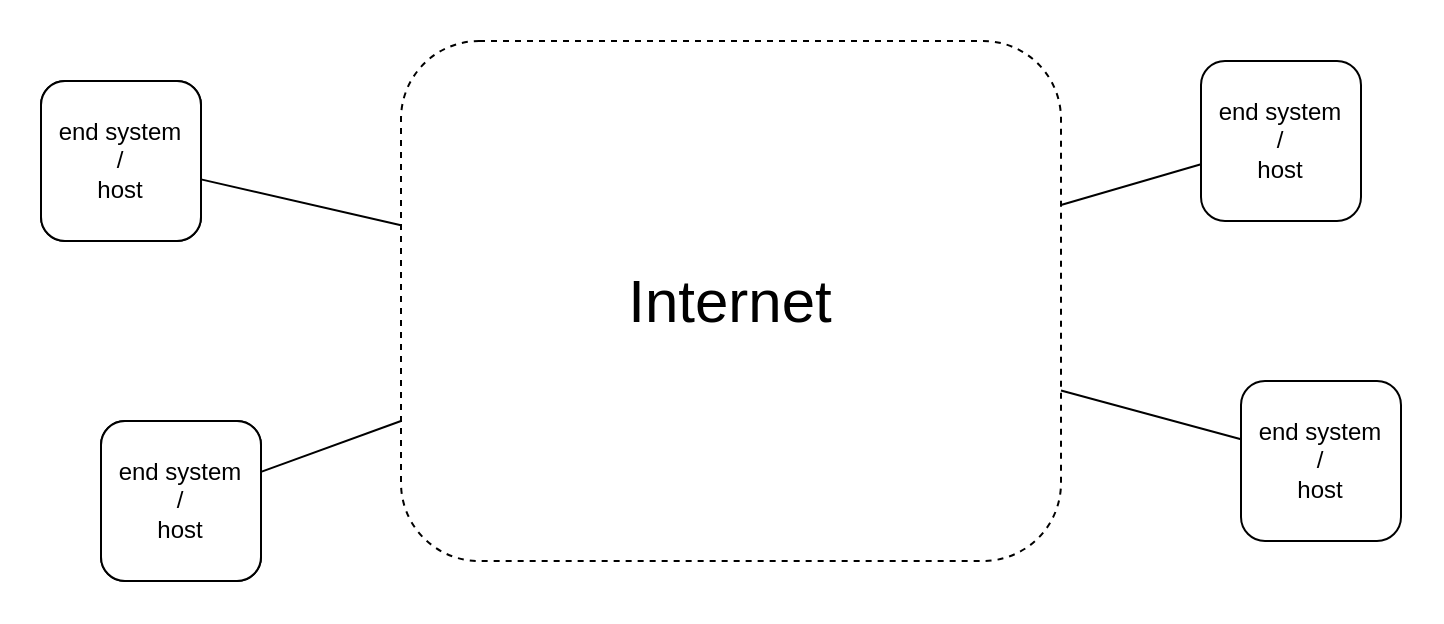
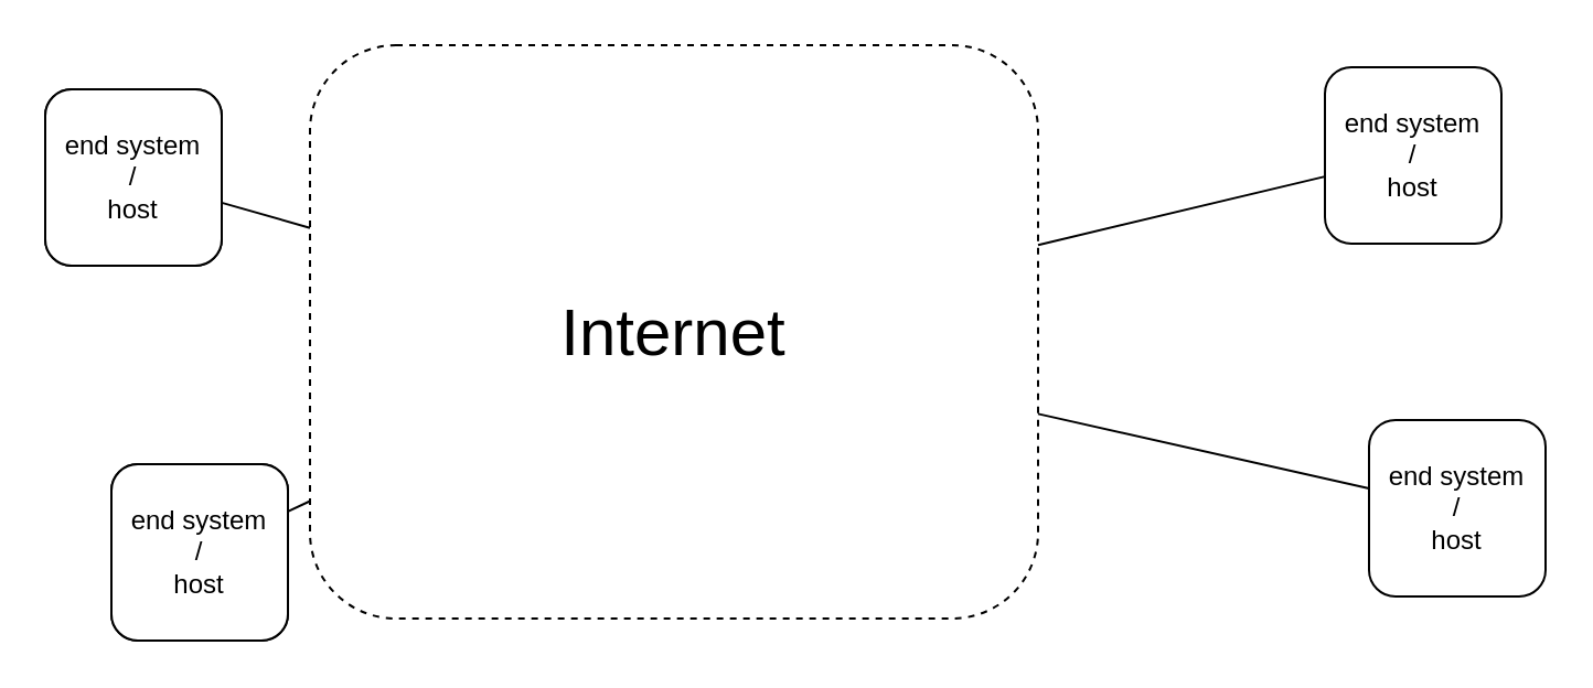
  <mxCell id="0" />
  <mxCell id="1" parent="0" />
  <mxCell id="2" style="edgeStyle=none;html=1;endArrow=none;endFill=0;strokeColor=#000000;" parent="1" source="3" target="10" edge="1"><mxGeometry relative="1" as="geometry" /></mxCell>
  <mxCell id="3" value="end system&lt;br&gt;/&lt;br&gt;host" style="rounded=1;whiteSpace=wrap;html=1;" parent="1" vertex="1"><mxGeometry x="20" y="40" width="80" height="80" as="geometry" /></mxCell>
  <mxCell id="4" style="edgeStyle=none;html=1;endArrow=none;endFill=0;strokeColor=#000000;" parent="1" source="5" target="10" edge="1"><mxGeometry relative="1" as="geometry" /></mxCell>
  <mxCell id="5" value="&lt;span&gt;end system&lt;/span&gt;&lt;br&gt;&lt;span&gt;/&lt;/span&gt;&lt;br&gt;&lt;span&gt;host&lt;/span&gt;" style="rounded=1;whiteSpace=wrap;html=1;" parent="1" vertex="1"><mxGeometry x="50" y="210" width="80" height="80" as="geometry" /></mxCell>
  <mxCell id="6" style="edgeStyle=none;html=1;endArrow=none;endFill=0;strokeColor=#000000;" parent="1" source="7" target="10" edge="1"><mxGeometry relative="1" as="geometry" /></mxCell>
  <mxCell id="7" value="&lt;span&gt;end system&lt;/span&gt;&lt;br&gt;&lt;span&gt;/&lt;/span&gt;&lt;br&gt;&lt;span&gt;host&lt;/span&gt;" style="rounded=1;whiteSpace=wrap;html=1;" parent="1" vertex="1"><mxGeometry x="620" y="190" width="80" height="80" as="geometry" /></mxCell>
  <mxCell id="8" style="edgeStyle=none;html=1;endArrow=none;endFill=0;strokeColor=#000000;" parent="1" source="9" target="10" edge="1"><mxGeometry relative="1" as="geometry" /></mxCell>
  <mxCell id="9" value="&lt;span&gt;end system&lt;/span&gt;&lt;br&gt;&lt;span&gt;/&lt;/span&gt;&lt;br&gt;&lt;span&gt;host&lt;/span&gt;" style="rounded=1;whiteSpace=wrap;html=1;strokeColor=#000000;" parent="1" vertex="1"><mxGeometry x="600" y="30" width="80" height="80" as="geometry" /></mxCell>
- <mxCell id="10" value="Internet" style="rounded=1;whiteSpace=wrap;html=1;dashed=1;fillColor=none;fontSize=30;strokeColor=#000000;" parent="1" vertex="1"><mxGeometry x="200" y="20" width="330" height="260" as="geometry" /></mxCell>
+ <mxCell id="10" value="Internet" style="rounded=1;whiteSpace=wrap;html=1;dashed=1;fillColor=none;fontSize=30;strokeColor=#000000;" parent="1" vertex="1"><mxGeometry x="140" y="20" width="330" height="260" as="geometry" /></mxCell>
  <mxCell id="11" value="end system&lt;br&gt;/&lt;br&gt;host" style="rounded=1;whiteSpace=wrap;html=1;strokeColor=#000000;" parent="1" vertex="1"><mxGeometry x="20" y="40" width="80" height="80" as="geometry" /></mxCell>
  <mxCell id="12" value="&lt;span&gt;end system&lt;/span&gt;&lt;br&gt;&lt;span&gt;/&lt;/span&gt;&lt;br&gt;&lt;span&gt;host&lt;/span&gt;" style="rounded=1;whiteSpace=wrap;html=1;strokeColor=#000000;" parent="1" vertex="1"><mxGeometry x="50" y="210" width="80" height="80" as="geometry" /></mxCell>
